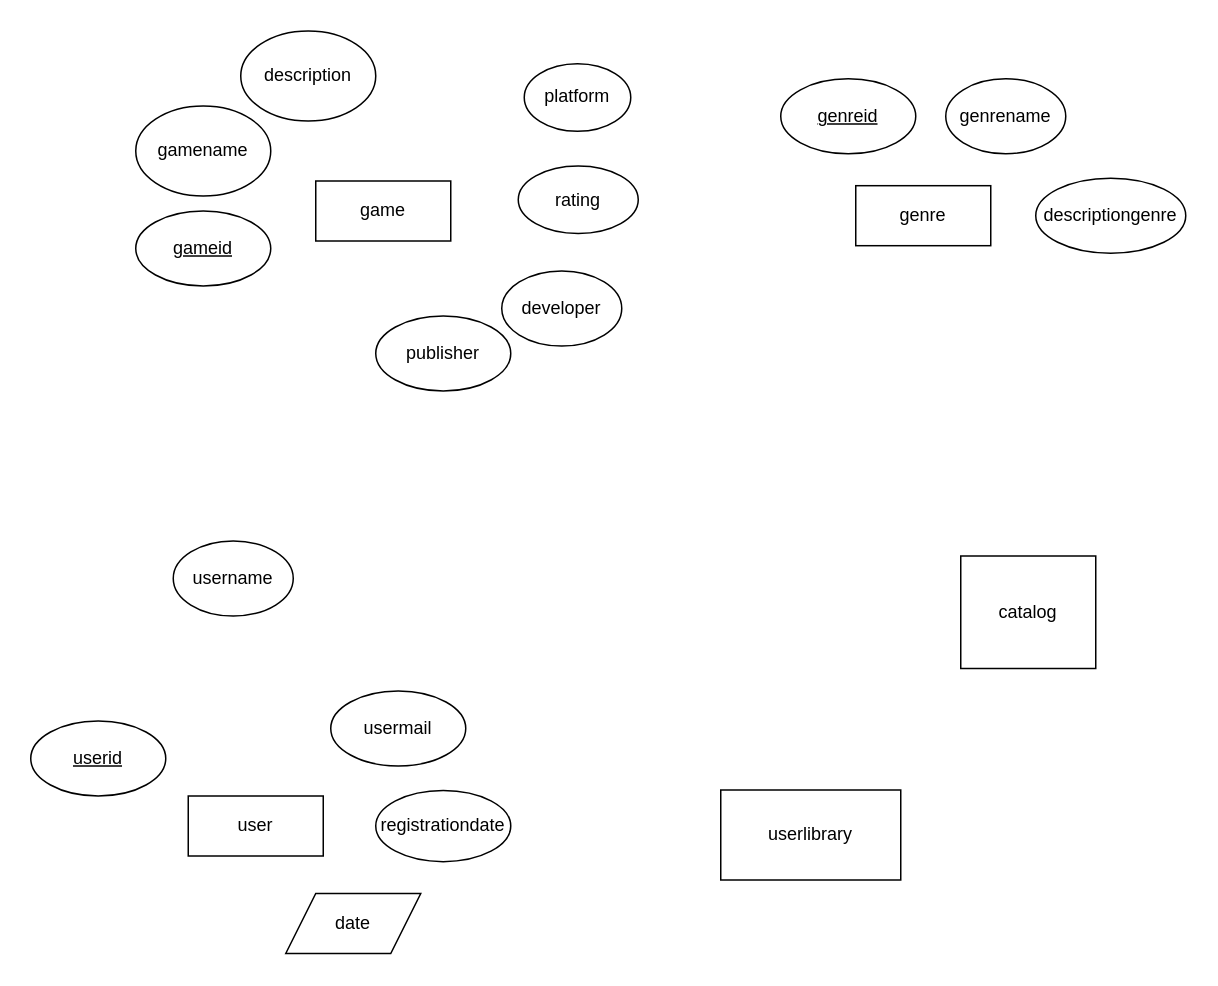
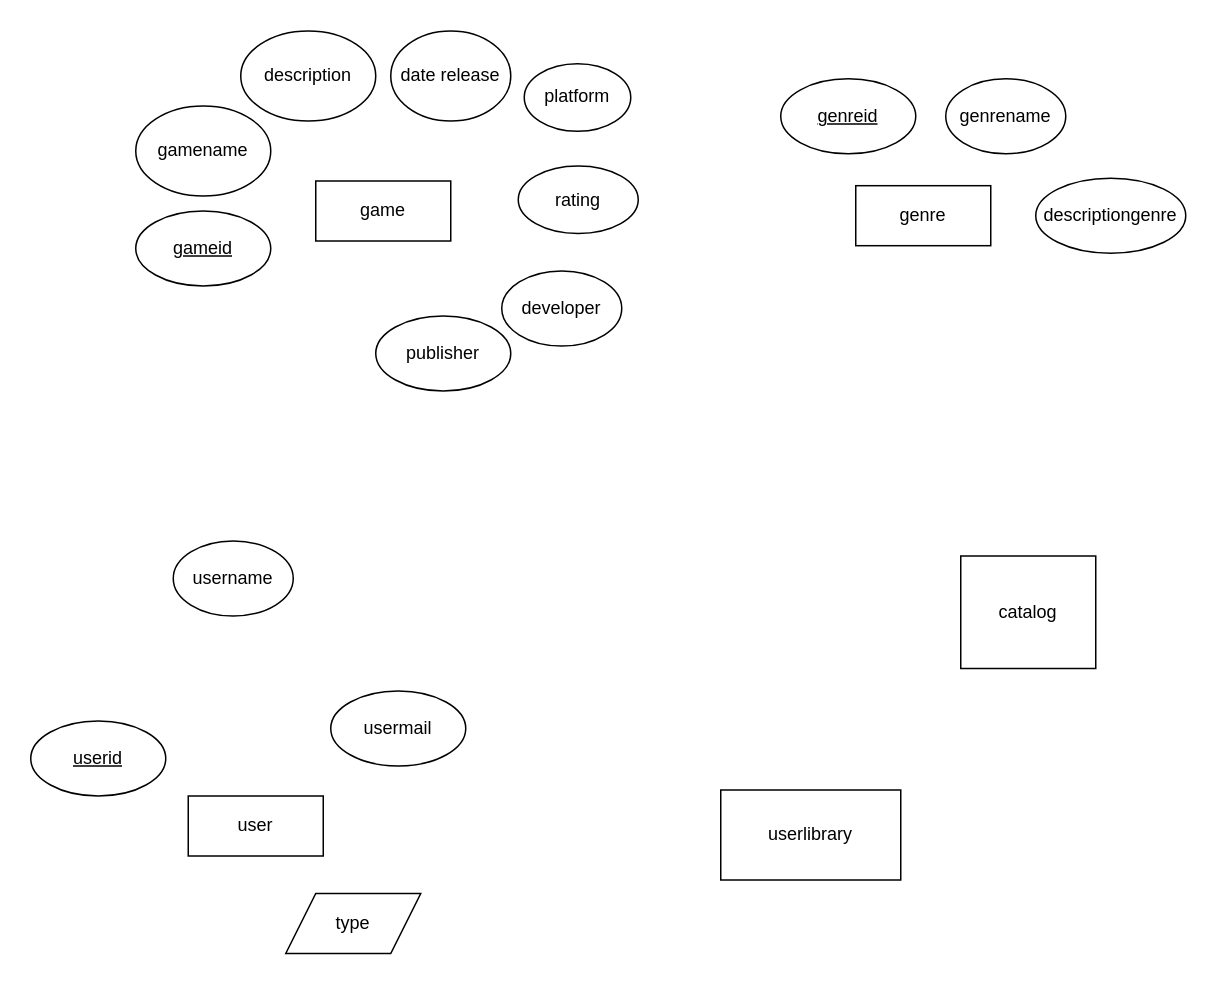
  <mxCell id="0" />
  <mxCell id="1" parent="0" />
  <mxCell id="2" value="game" style="rounded=0;whiteSpace=wrap;html=1;" vertex="1" parent="1"><mxGeometry x="210" y="120" width="90" height="40" as="geometry" /></mxCell>
  <mxCell id="3" value="gamename" style="ellipse;whiteSpace=wrap;html=1;" vertex="1" parent="1"><mxGeometry x="90" y="70" width="90" height="60" as="geometry" /></mxCell>
  <mxCell id="4" value="rating" style="ellipse;whiteSpace=wrap;html=1;" vertex="1" parent="1"><mxGeometry x="345" y="110" width="80" height="45" as="geometry" /></mxCell>
+ <mxCell id="5" value="date release" style="ellipse;whiteSpace=wrap;html=1;" vertex="1" parent="1"><mxGeometry x="260" y="20" width="80" height="60" as="geometry" /></mxCell>
  <mxCell id="6" value="developer" style="ellipse;whiteSpace=wrap;html=1;" vertex="1" parent="1"><mxGeometry x="334" y="180" width="80" height="50" as="geometry" /></mxCell>
  <mxCell id="7" value="&lt;u&gt;gameid&lt;/u&gt;" style="ellipse;whiteSpace=wrap;html=1;" vertex="1" parent="1"><mxGeometry x="90" y="140" width="90" height="50" as="geometry" /></mxCell>
  <mxCell id="8" value="publisher" style="ellipse;whiteSpace=wrap;html=1;" vertex="1" parent="1"><mxGeometry x="250" y="210" width="90" height="50" as="geometry" /></mxCell>
  <mxCell id="9" value="&lt;u&gt;genreid&lt;/u&gt;" style="ellipse;whiteSpace=wrap;html=1;" vertex="1" parent="1"><mxGeometry x="520" y="51.88" width="90" height="50" as="geometry" /></mxCell>
  <mxCell id="10" value="genre" style="rounded=0;whiteSpace=wrap;html=1;" vertex="1" parent="1"><mxGeometry x="570" y="123.13" width="90" height="40" as="geometry" /></mxCell>
  <mxCell id="11" value="genrename" style="ellipse;whiteSpace=wrap;html=1;" vertex="1" parent="1"><mxGeometry x="630" y="51.88" width="80" height="50" as="geometry" /></mxCell>
  <mxCell id="12" value="descriptiongenre" style="ellipse;whiteSpace=wrap;html=1;" vertex="1" parent="1"><mxGeometry x="690" y="118.13" width="100" height="50" as="geometry" /></mxCell>
  <mxCell id="13" value="description" style="ellipse;whiteSpace=wrap;html=1;" vertex="1" parent="1"><mxGeometry x="160" y="20" width="90" height="60" as="geometry" /></mxCell>
  <mxCell id="14" value="user" style="rounded=0;whiteSpace=wrap;html=1;" vertex="1" parent="1"><mxGeometry x="125" y="530" width="90" height="40" as="geometry" /></mxCell>
  <mxCell id="15" value="&lt;u&gt;userid&lt;/u&gt;" style="ellipse;whiteSpace=wrap;html=1;" vertex="1" parent="1"><mxGeometry x="20" y="480" width="90" height="50" as="geometry" /></mxCell>
  <mxCell id="16" value="username" style="ellipse;whiteSpace=wrap;html=1;" vertex="1" parent="1"><mxGeometry x="115" y="360" width="80" height="50" as="geometry" /></mxCell>
  <mxCell id="17" value="usermail" style="ellipse;whiteSpace=wrap;html=1;" vertex="1" parent="1"><mxGeometry x="220" y="460" width="90" height="50" as="geometry" /></mxCell>
- <mxCell id="18" value="date" style="shape=parallelogram;perimeter=parallelogramPerimeter;whiteSpace=wrap;html=1;fixedSize=1;" vertex="1" parent="1"><mxGeometry x="190" y="595" width="90" height="40" as="geometry" /></mxCell>
- <mxCell id="19" value="registrationdate" style="ellipse;whiteSpace=wrap;html=1;" vertex="1" parent="1"><mxGeometry x="250" y="526.25" width="90" height="47.5" as="geometry" /></mxCell>
+ <mxCell id="18" value="type" style="shape=parallelogram;perimeter=parallelogramPerimeter;whiteSpace=wrap;html=1;fixedSize=1;" vertex="1" parent="1"><mxGeometry x="190" y="595" width="90" height="40" as="geometry" /></mxCell>
  <mxCell id="20" value="catalog" style="rounded=0;whiteSpace=wrap;html=1;" vertex="1" parent="1"><mxGeometry x="640" y="370" width="90" height="75" as="geometry" /></mxCell>
  <mxCell id="21" value="userlibrary" style="rounded=0;whiteSpace=wrap;html=1;" vertex="1" parent="1"><mxGeometry x="480" y="526" width="120" height="60" as="geometry" /></mxCell>
  <mxCell id="22" value="platform" style="ellipse;whiteSpace=wrap;html=1;" vertex="1" parent="1"><mxGeometry x="349" y="41.88" width="71" height="45" as="geometry" /></mxCell>
